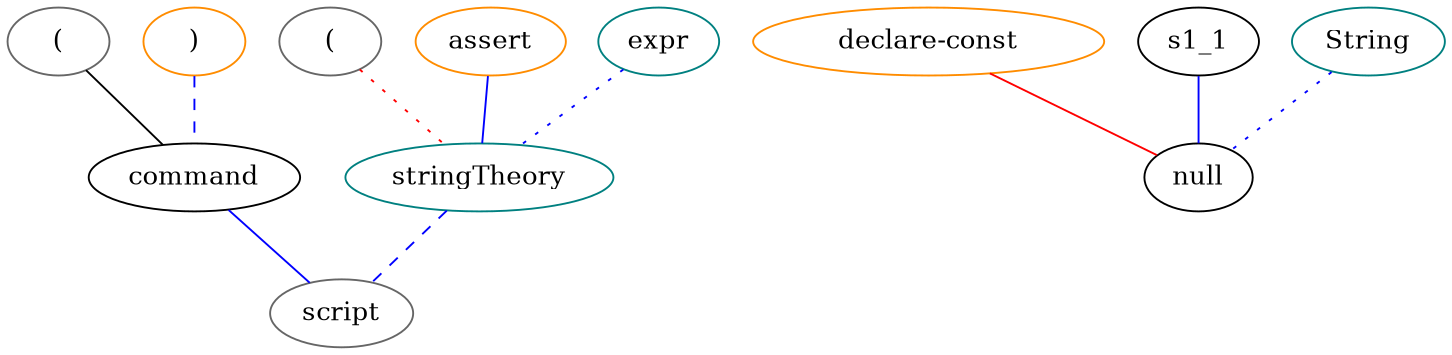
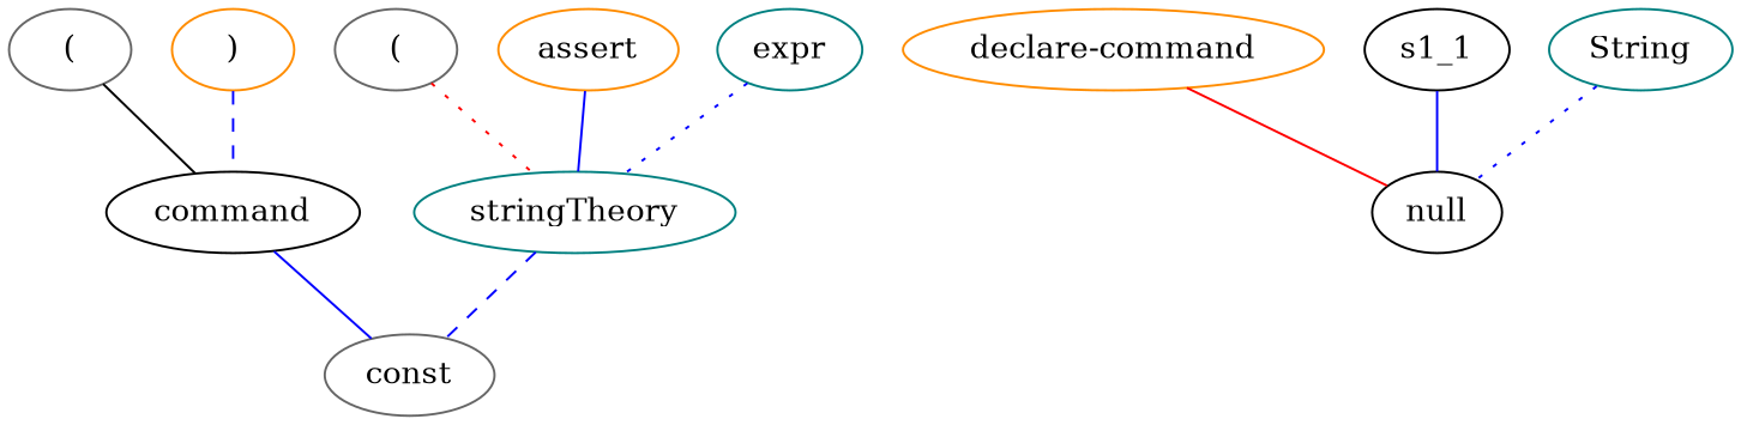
  graph {
    node [color=gray40]
    edge [color=blue style=solid]
-   n1 [label=script]
+   n1 [label=const]
    n2 [color=black label=command]
    n3 [label="("]
-   n4 [color=darkorange label="declare-const"]
+   n4 [color=darkorange label="declare-command"]
    null [color=black]
    n6 [color=black label=s1_1]
    n7 [color=teal label=String]
    n8 [color=darkorange label=")"]
    n9 [color=teal label=stringTheory]
    n10 [label="("]
    n11 [color=darkorange label=assert]
    n12 [color=teal label=expr]
    n2 -- n1
    n3 -- n2 [color=black]
    n4 -- null [color=red]
    n6 -- null
    n7 -- null [style=dotted]
    n8 -- n2 [style=dashed]
    n9 -- n1 [style=dashed]
    n10 -- n9 [color=red style=dotted]
    n11 -- n9
    n12 -- n9 [style=dotted]
  }
